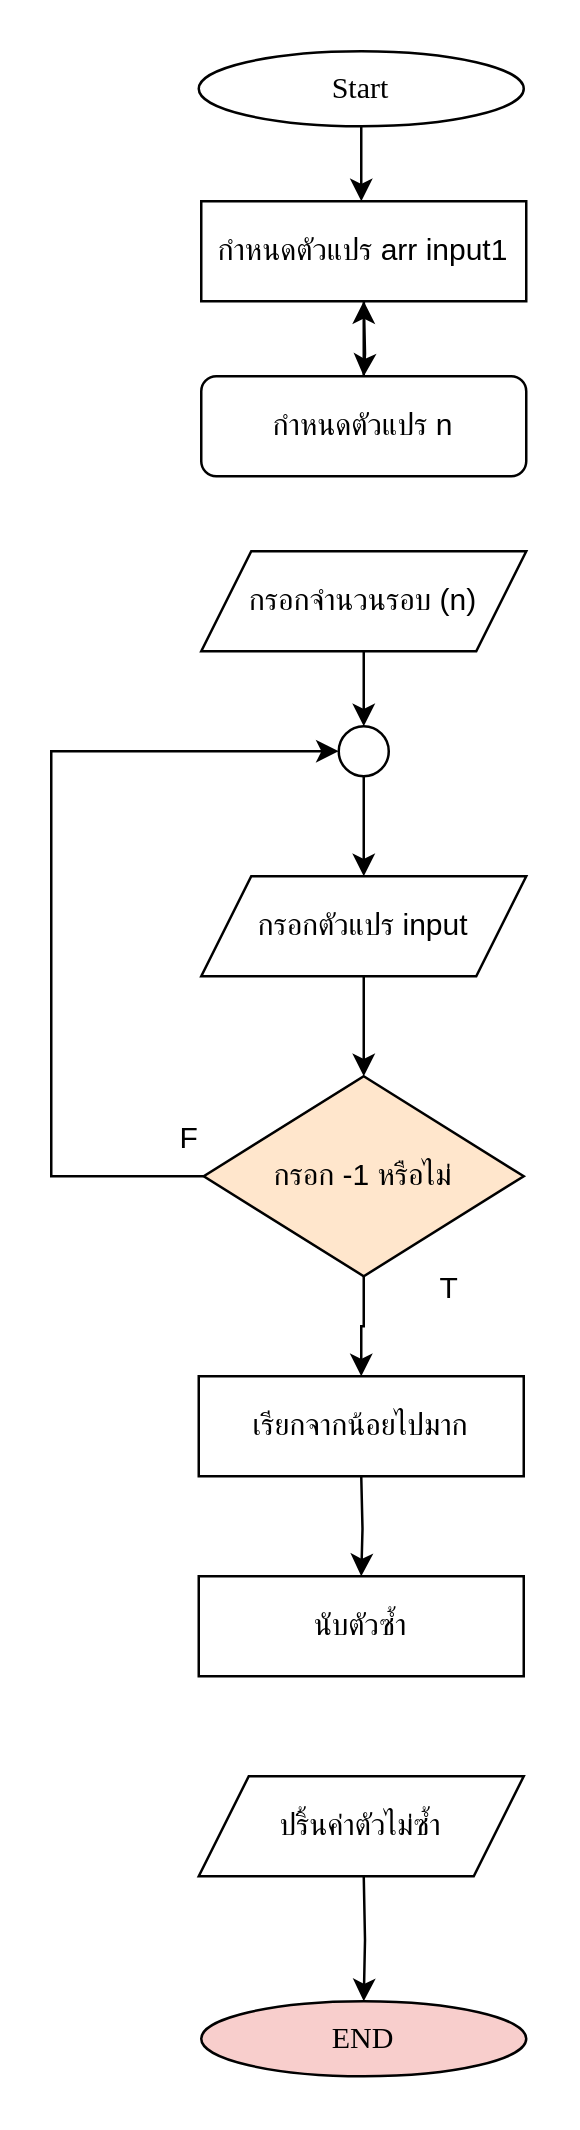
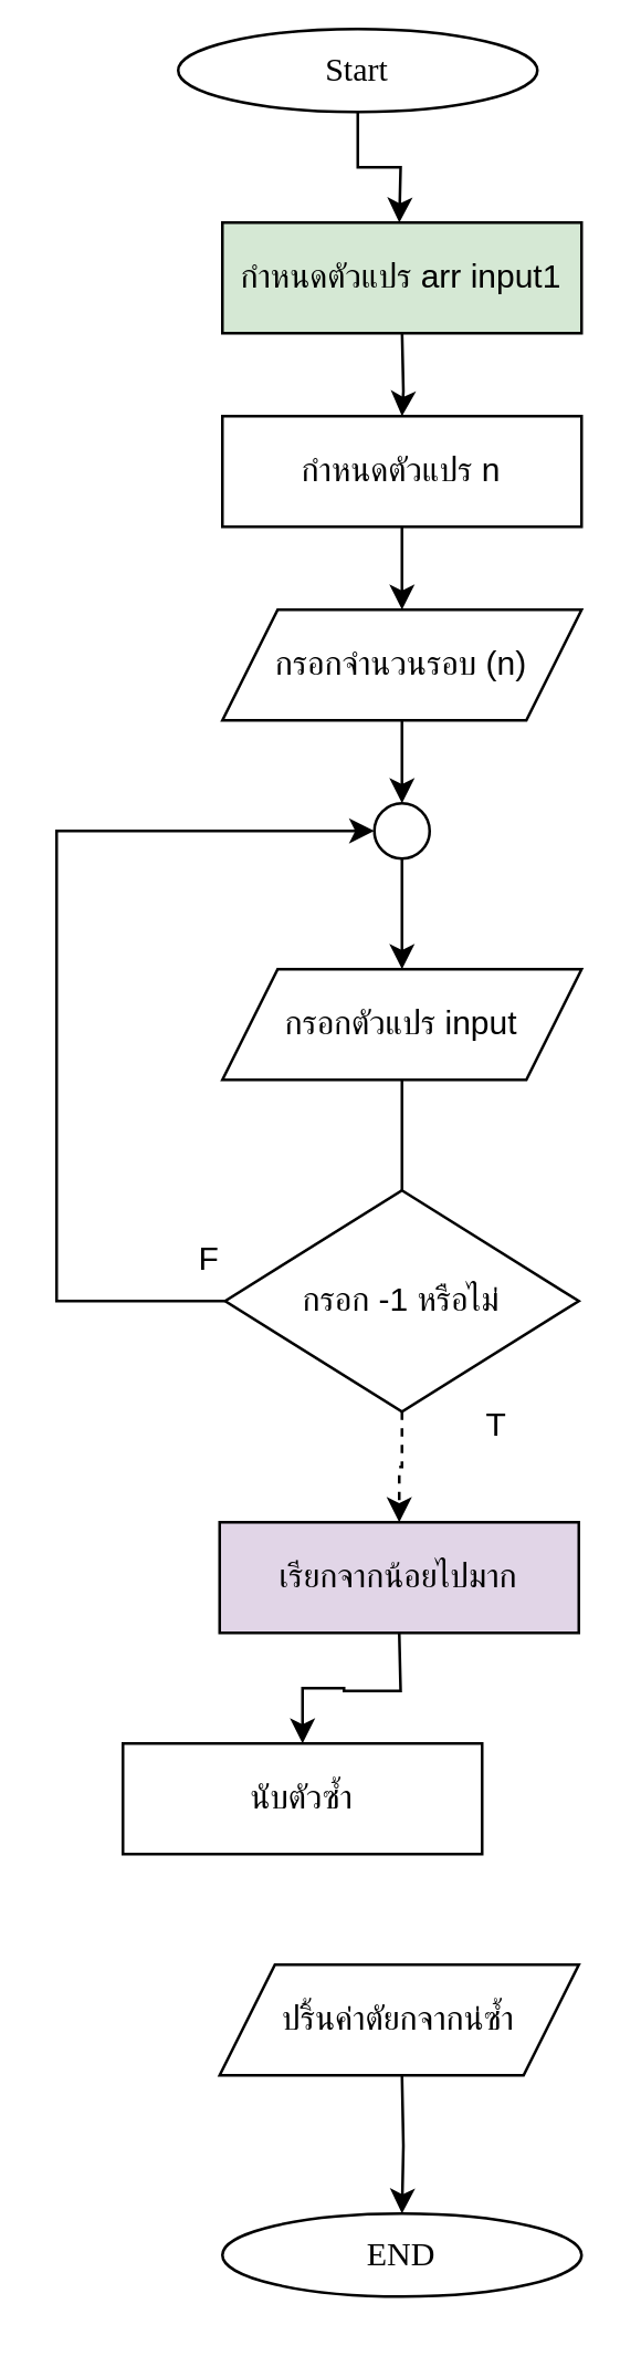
  <mxCell id="0" />
  <mxCell id="1" parent="0" />
  <mxCell id="2" value="" style="edgeStyle=orthogonalEdgeStyle;rounded=0;orthogonalLoop=1;jettySize=auto;html=1;" edge="1" parent="1" source="3"><mxGeometry relative="1" as="geometry"><mxPoint x="144.034" y="80" as="targetPoint" /></mxGeometry></mxCell>
- <mxCell id="3" value="&lt;font data-font-src=&quot;https://fonts.googleapis.com/css?family=Sarabun&quot; face=&quot;Sarabun&quot;&gt;Start&lt;/font&gt;" style="ellipse;whiteSpace=wrap;html=1;" vertex="1" parent="1"><mxGeometry x="79" y="20" width="130" height="30" as="geometry" /></mxCell>
+ <mxCell id="3" value="&lt;font data-font-src=&quot;https://fonts.googleapis.com/css?family=Sarabun&quot; face=&quot;Sarabun&quot;&gt;Start&lt;/font&gt;" style="ellipse;whiteSpace=wrap;html=1;" vertex="1" parent="1"><mxGeometry x="64" y="10" width="130" height="30" as="geometry" /></mxCell>
  <mxCell id="4" value="" style="edgeStyle=orthogonalEdgeStyle;rounded=0;orthogonalLoop=1;jettySize=auto;html=1;" edge="1" parent="1" target="6"><mxGeometry relative="1" as="geometry"><mxPoint x="145.034" y="120" as="sourcePoint" /></mxGeometry></mxCell>
- <mxCell id="5" value="" style="edgeStyle=orthogonalEdgeStyle;rounded=0;orthogonalLoop=1;jettySize=auto;html=1;" edge="1" parent="1" source="6" target="19"><mxGeometry relative="1" as="geometry"><mxPoint x="145" y="230" as="targetPoint" /></mxGeometry></mxCell>
- <mxCell id="6" value="กำหนดตัวแปร n" style="whiteSpace=wrap;html=1;rounded=1;" vertex="1" parent="1"><mxGeometry x="80" y="150" width="130" height="40" as="geometry" /></mxCell>
- <mxCell id="7" value="" style="edgeStyle=orthogonalEdgeStyle;rounded=0;orthogonalLoop=1;jettySize=auto;html=1;" edge="1" parent="1" source="8" target="13"><mxGeometry relative="1" as="geometry" /></mxCell>
+ <mxCell id="5" value="" style="edgeStyle=orthogonalEdgeStyle;rounded=0;orthogonalLoop=1;jettySize=auto;html=1;entryX=0.5;entryY=0;entryDx=0;entryDy=0;" edge="1" parent="1" source="6" target="21"><mxGeometry relative="1" as="geometry"><mxPoint x="145" y="230" as="targetPoint" /></mxGeometry></mxCell>
+ <mxCell id="6" value="กำหนดตัวแปร n" style="rounded=0;whiteSpace=wrap;html=1;" vertex="1" parent="1"><mxGeometry x="80" y="150" width="130" height="40" as="geometry" /></mxCell>
+ <mxCell id="7" value="" style="edgeStyle=orthogonalEdgeStyle;rounded=0;orthogonalLoop=1;jettySize=auto;html=1;endArrow=none;" edge="1" parent="1" source="8" target="13"><mxGeometry relative="1" as="geometry" /></mxCell>
  <mxCell id="8" value="กรอกตัวแปร input" style="rounded=0;whiteSpace=wrap;html=1;shape=parallelogram;perimeter=parallelogramPerimeter;fixedSize=1;" vertex="1" parent="1"><mxGeometry x="80" y="350" width="130" height="40" as="geometry" /></mxCell>
  <mxCell id="9" value="" style="edgeStyle=orthogonalEdgeStyle;rounded=0;orthogonalLoop=1;jettySize=auto;html=1;" edge="1" parent="1" source="10" target="8"><mxGeometry relative="1" as="geometry" /></mxCell>
  <mxCell id="10" value="" style="ellipse;whiteSpace=wrap;html=1;aspect=fixed;" vertex="1" parent="1"><mxGeometry x="135" y="290" width="20" height="20" as="geometry" /></mxCell>
  <mxCell id="11" style="edgeStyle=orthogonalEdgeStyle;rounded=0;orthogonalLoop=1;jettySize=auto;html=1;entryX=0;entryY=0.5;entryDx=0;entryDy=0;" edge="1" parent="1" source="13" target="10"><mxGeometry relative="1" as="geometry"><Array as="points"><mxPoint x="20" y="470" /><mxPoint x="20" y="300" /></Array></mxGeometry></mxCell>
- <mxCell id="12" value="" style="edgeStyle=orthogonalEdgeStyle;rounded=0;orthogonalLoop=1;jettySize=auto;html=1;" edge="1" parent="1" source="13" target="24"><mxGeometry relative="1" as="geometry" /></mxCell>
- <mxCell id="13" value="กรอก -1 หรือไม่" style="rhombus;whiteSpace=wrap;html=1;fillColor=#ffe6cc;" vertex="1" parent="1"><mxGeometry x="81" y="430" width="128" height="80" as="geometry" /></mxCell>
+ <mxCell id="12" value="" style="edgeStyle=orthogonalEdgeStyle;rounded=0;orthogonalLoop=1;jettySize=auto;html=1;dashed=1;" edge="1" parent="1" source="13" target="24"><mxGeometry relative="1" as="geometry" /></mxCell>
+ <mxCell id="13" value="กรอก -1 หรือไม่" style="rhombus;whiteSpace=wrap;html=1;" vertex="1" parent="1"><mxGeometry x="81" y="430" width="128" height="80" as="geometry" /></mxCell>
  <mxCell id="14" value="" style="edgeStyle=orthogonalEdgeStyle;rounded=0;orthogonalLoop=1;jettySize=auto;html=1;" edge="1" parent="1" target="22"><mxGeometry relative="1" as="geometry"><mxPoint x="144" y="590" as="sourcePoint" /></mxGeometry></mxCell>
  <mxCell id="15" value="" style="edgeStyle=orthogonalEdgeStyle;rounded=0;orthogonalLoop=1;jettySize=auto;html=1;" edge="1" parent="1" target="16"><mxGeometry relative="1" as="geometry"><mxPoint x="145" y="750" as="sourcePoint" /></mxGeometry></mxCell>
- <mxCell id="16" value="&lt;font face=&quot;Sarabun&quot;&gt;END&lt;/font&gt;" style="ellipse;whiteSpace=wrap;html=1;fillColor=#f8cecc;" vertex="1" parent="1"><mxGeometry x="80" y="800" width="130" height="30" as="geometry" /></mxCell>
+ <mxCell id="16" value="&lt;font face=&quot;Sarabun&quot;&gt;END&lt;/font&gt;" style="ellipse;whiteSpace=wrap;html=1;" vertex="1" parent="1"><mxGeometry x="80" y="800" width="130" height="30" as="geometry" /></mxCell>
  <mxCell id="17" value="F" style="text;html=1;align=center;verticalAlign=middle;resizable=0;points=[];autosize=1;strokeColor=none;fillColor=none;" vertex="1" parent="1"><mxGeometry x="60" y="440" width="30" height="30" as="geometry" /></mxCell>
  <mxCell id="18" value="T" style="text;html=1;align=center;verticalAlign=middle;resizable=0;points=[];autosize=1;strokeColor=none;fillColor=none;" vertex="1" parent="1"><mxGeometry x="164" y="500" width="30" height="30" as="geometry" /></mxCell>
- <mxCell id="19" value="กำหนดตัวแปร arr input1" style="rounded=0;whiteSpace=wrap;html=1;" vertex="1" parent="1"><mxGeometry x="80" y="80" width="130" height="40" as="geometry" /></mxCell>
+ <mxCell id="19" value="กำหนดตัวแปร arr input1" style="rounded=0;whiteSpace=wrap;html=1;fillColor=#d5e8d4;" vertex="1" parent="1"><mxGeometry x="80" y="80" width="130" height="40" as="geometry" /></mxCell>
  <mxCell id="20" style="edgeStyle=orthogonalEdgeStyle;rounded=0;orthogonalLoop=1;jettySize=auto;html=1;entryX=0.5;entryY=0;entryDx=0;entryDy=0;" edge="1" parent="1" source="21" target="10"><mxGeometry relative="1" as="geometry" /></mxCell>
  <mxCell id="21" value="กรอกจำนวนรอบ (n)" style="rounded=0;whiteSpace=wrap;html=1;shape=parallelogram;perimeter=parallelogramPerimeter;fixedSize=1;" vertex="1" parent="1"><mxGeometry x="80" y="220" width="130" height="40" as="geometry" /></mxCell>
- <mxCell id="22" value="นับตัวซ้ำ" style="rounded=0;whiteSpace=wrap;html=1;" vertex="1" parent="1"><mxGeometry x="79" y="630" width="130" height="40" as="geometry" /></mxCell>
- <mxCell id="23" value="ปริ้นค่าตัวไม่ซ้ำ" style="rounded=0;whiteSpace=wrap;html=1;shape=parallelogram;perimeter=parallelogramPerimeter;fixedSize=1;" vertex="1" parent="1"><mxGeometry x="79" y="710" width="130" height="40" as="geometry" /></mxCell>
- <mxCell id="24" value="เรียกจากน้อยไปมาก" style="rounded=0;whiteSpace=wrap;html=1;" vertex="1" parent="1"><mxGeometry x="79" y="550" width="130" height="40" as="geometry" /></mxCell>
+ <mxCell id="22" value="นับตัวซ้ำ" style="rounded=0;whiteSpace=wrap;html=1;" vertex="1" parent="1"><mxGeometry x="44" y="630" width="130" height="40" as="geometry" /></mxCell>
+ <mxCell id="23" value="ปริ้นค่าตัยกจากน่ซ้ำ" style="rounded=0;whiteSpace=wrap;html=1;shape=parallelogram;perimeter=parallelogramPerimeter;fixedSize=1;" vertex="1" parent="1"><mxGeometry x="79" y="710" width="130" height="40" as="geometry" /></mxCell>
+ <mxCell id="24" value="เรียกจากน้อยไปมาก" style="rounded=0;whiteSpace=wrap;html=1;fillColor=#e1d5e7;" vertex="1" parent="1"><mxGeometry x="79" y="550" width="130" height="40" as="geometry" /></mxCell>
